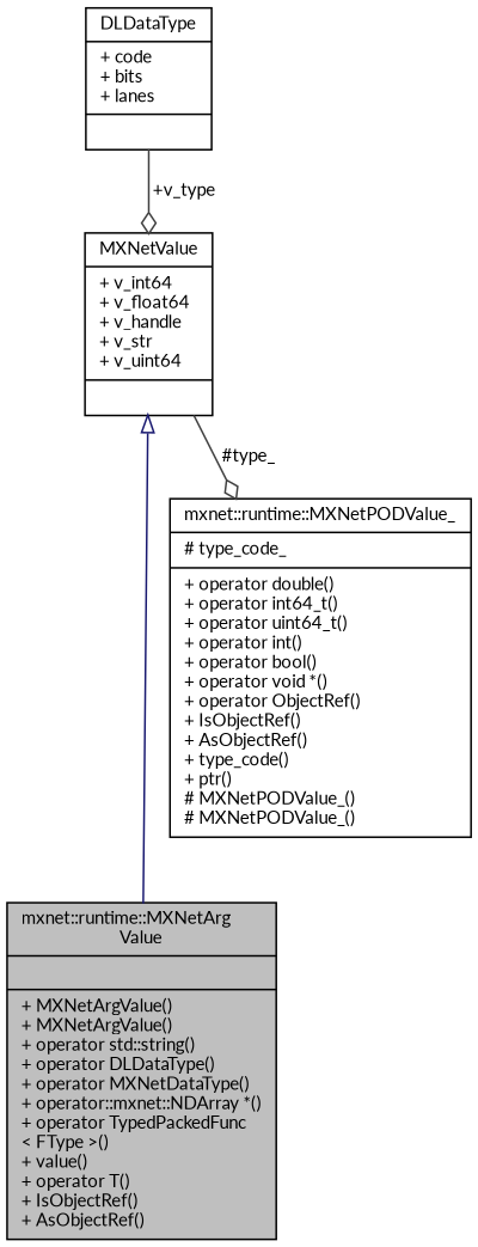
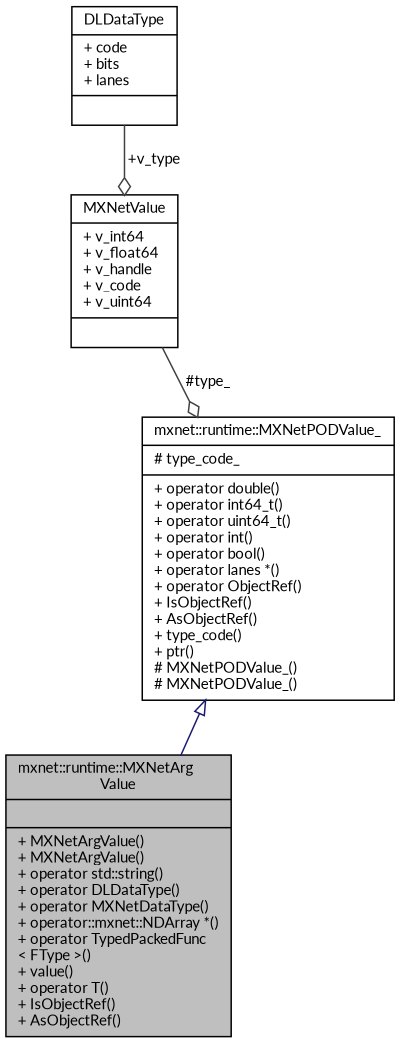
  digraph {
    fontname=Lato
    node [color=black fillcolor=white fontname=Lato fontsize=10 shape=record style=filled]
    edge [color=grey25 fontname=Lato fontsize=10 labelfontname=Helvetica labelfontsize=10 style=solid arrowhead=odiamond]
    n1 [fillcolor=grey75 fontcolor=black height=0.2 label="{mxnet::runtime::MXNetArg\lValue\n||+ MXNetArgValue()\l+ MXNetArgValue()\l+ operator std::string()\l+ operator DLDataType()\l+ operator MXNetDataType()\l+ operator::mxnet::NDArray *()\l+ operator TypedPackedFunc\l\< FType \>()\l+ value()\l+ operator T()\l+ IsObjectRef()\l+ AsObjectRef()\l}" width=0.4]
-   n2 [height=0.2 label="{mxnet::runtime::MXNetPODValue_\n|# type_code_\l|+ operator double()\l+ operator int64_t()\l+ operator uint64_t()\l+ operator int()\l+ operator bool()\l+ operator void *()\l+ operator ObjectRef()\l+ IsObjectRef()\l+ AsObjectRef()\l+ type_code()\l+ ptr()\l# MXNetPODValue_()\l# MXNetPODValue_()\l}" width=0.4]
-   n3 [height=0.2 label="{MXNetValue\n|+ v_int64\l+ v_float64\l+ v_handle\l+ v_str\l+ v_uint64\l|}" width=0.4]
+   n2 [height=0.2 label="{mxnet::runtime::MXNetPODValue_\n|# type_code_\l|+ operator double()\l+ operator int64_t()\l+ operator uint64_t()\l+ operator int()\l+ operator bool()\l+ operator lanes *()\l+ operator ObjectRef()\l+ IsObjectRef()\l+ AsObjectRef()\l+ type_code()\l+ ptr()\l# MXNetPODValue_()\l# MXNetPODValue_()\l}" width=0.4]
+   n3 [height=0.2 label="{MXNetValue\n|+ v_int64\l+ v_float64\l+ v_handle\l+ v_code\l+ v_uint64\l|}" width=0.4]
    n4 [height=0.2 label="{DLDataType\n|+ code\l+ bits\l+ lanes\l|}" width=0.4]
-   n3 -> n1 [arrowtail=onormal color=midnightblue dir=back arrowhead=""]
+   n2 -> n1 [arrowtail=onormal color=midnightblue dir=back arrowhead=""]
    n3 -> n2 [label=" #type_"]
    n4 -> n3 [label=" +v_type"]
  }
